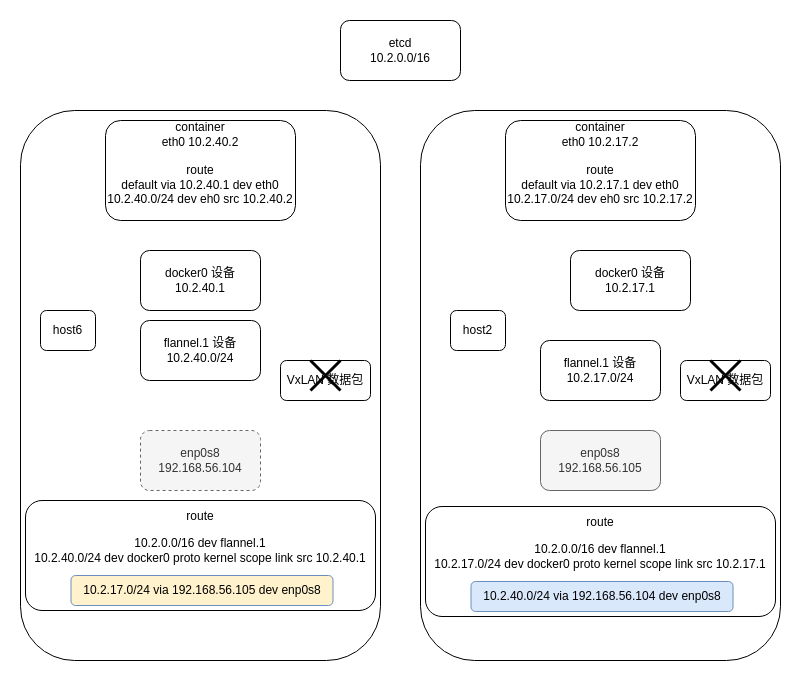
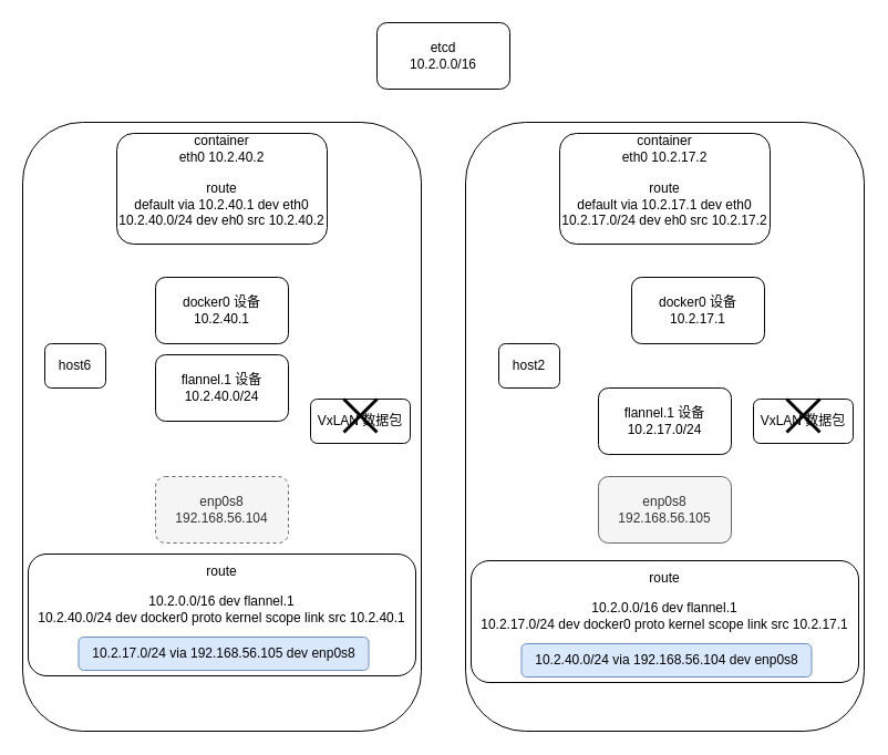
  <mxCell id="0" />
  <mxCell id="1" parent="0" />
  <mxCell id="2" value="" style="rounded=1;whiteSpace=wrap;html=1;" parent="1" vertex="1"><mxGeometry x="20" y="110" width="360" height="550" as="geometry" /></mxCell>
  <mxCell id="3" value="" style="rounded=1;whiteSpace=wrap;html=1;" vertex="1" parent="1"><mxGeometry x="25" y="500" width="350" height="110" as="geometry" /></mxCell>
  <mxCell id="4" value="" style="rounded=1;whiteSpace=wrap;html=1;strokeWidth=1;" parent="1" vertex="1"><mxGeometry x="420" y="110" width="360" height="550" as="geometry" /></mxCell>
  <mxCell id="5" value="etcd&lt;br&gt;10.2.0.0/16&lt;br&gt;" style="rounded=1;whiteSpace=wrap;html=1;" parent="1" vertex="1"><mxGeometry x="340" y="20" width="120" height="60" as="geometry" /></mxCell>
  <mxCell id="6" value="flannel.1 设备&lt;br&gt;10.2.40.0/24&lt;br&gt;" style="rounded=1;whiteSpace=wrap;html=1;" parent="1" vertex="1"><mxGeometry x="140" y="320" width="120" height="60" as="geometry" /></mxCell>
- <mxCell id="7" value="flannel.1 设备&lt;br&gt;10.2.17.0/24&lt;br&gt;" style="rounded=1;whiteSpace=wrap;html=1;" parent="1" vertex="1"><mxGeometry x="540" y="340" width="120" height="60" as="geometry" /></mxCell>
+ <mxCell id="7" value="flannel.1 设备&lt;br&gt;10.2.17.0/24&lt;br&gt;" style="rounded=1;whiteSpace=wrap;html=1;" parent="1" vertex="1"><mxGeometry x="540" y="350" width="120" height="60" as="geometry" /></mxCell>
  <mxCell id="8" value="docker0 设备&lt;br&gt;10.2.40.1&lt;br&gt;" style="rounded=1;whiteSpace=wrap;html=1;" parent="1" vertex="1"><mxGeometry x="140" y="250" width="120" height="60" as="geometry" /></mxCell>
  <mxCell id="9" value="docker0 设备&lt;br&gt;10.2.17.1&lt;br&gt;" style="rounded=1;whiteSpace=wrap;html=1;" parent="1" vertex="1"><mxGeometry x="570" y="250" width="120" height="60" as="geometry" /></mxCell>
  <mxCell id="10" value="&lt;div&gt;container&lt;/div&gt;&lt;div&gt;eth0 10.2.40.2&lt;/div&gt;&lt;div&gt;&lt;br&gt;&lt;/div&gt;&lt;div&gt;route&lt;/div&gt;&lt;div&gt;default via 10.2.40.1 dev eth0&lt;/div&gt;&lt;div&gt;10.2.40.0/24 dev eh0 src 10.2.40.2&lt;/div&gt;&lt;div&gt;&lt;br&gt;&lt;/div&gt;" style="rounded=1;whiteSpace=wrap;html=1;" parent="1" vertex="1"><mxGeometry x="105" y="120" width="190" height="100" as="geometry" /></mxCell>
  <mxCell id="11" value="&lt;div&gt;container&lt;/div&gt;&lt;div&gt;eth0 10.2.17.2&lt;/div&gt;&lt;div&gt;&lt;br&gt;&lt;/div&gt;&lt;div&gt;route&lt;/div&gt;&lt;div&gt;default via 10.2.17.1 dev eth0&lt;/div&gt;&lt;div&gt;10.2.17.0/24 dev eh0 src 10.2.17.2&lt;/div&gt;&lt;div&gt;&lt;br&gt;&lt;/div&gt;" style="rounded=1;whiteSpace=wrap;html=1;" parent="1" vertex="1"><mxGeometry x="505" y="120" width="190" height="100" as="geometry" /></mxCell>
  <mxCell id="12" value="enp0s8&lt;br&gt;192.168.56.104&lt;br&gt;" style="rounded=1;whiteSpace=wrap;html=1;fillColor=#f5f5f5;strokeColor=#666666;fontColor=#333333;dashed=1;" parent="1" vertex="1"><mxGeometry x="140" y="430" width="120" height="60" as="geometry" /></mxCell>
  <mxCell id="13" value="enp0s8&lt;br&gt;192.168.56.105&lt;br&gt;" style="rounded=1;whiteSpace=wrap;html=1;fillColor=#f5f5f5;strokeColor=#666666;fontColor=#333333;" parent="1" vertex="1"><mxGeometry x="540" y="430" width="120" height="60" as="geometry" /></mxCell>
  <mxCell id="14" value="host6&lt;br&gt;" style="rounded=1;whiteSpace=wrap;html=1;strokeWidth=1;" parent="1" vertex="1"><mxGeometry x="40" y="310" width="55" height="40" as="geometry" /></mxCell>
  <mxCell id="15" value="host2&lt;br&gt;" style="rounded=1;whiteSpace=wrap;html=1;" parent="1" vertex="1"><mxGeometry x="450" y="310" width="55" height="40" as="geometry" /></mxCell>
  <mxCell id="16" value="VxLAN 数据包" style="rounded=1;whiteSpace=wrap;html=1;" parent="1" vertex="1"><mxGeometry x="680" y="360" width="90" height="40" as="geometry" /></mxCell>
  <mxCell id="17" value="VxLAN 数据包" style="rounded=1;whiteSpace=wrap;html=1;" vertex="1" parent="1"><mxGeometry x="280" y="360" width="90" height="40" as="geometry" /></mxCell>
  <mxCell id="18" value="" style="shape=umlDestroy;whiteSpace=wrap;html=1;strokeWidth=3;" vertex="1" parent="1"><mxGeometry x="310" y="360" width="30" height="30" as="geometry" /></mxCell>
  <mxCell id="19" value="" style="shape=umlDestroy;whiteSpace=wrap;html=1;strokeWidth=3;" vertex="1" parent="1"><mxGeometry x="710" y="360" width="30" height="30" as="geometry" /></mxCell>
  <mxCell id="20" value="10.2.0.0/16 dev flannel.1&lt;br&gt;10.2.40.0/24 dev docker0 proto kernel scope link src 10.2.40.1&lt;br&gt;" style="rounded=1;whiteSpace=wrap;html=1;strokeColor=none;" vertex="1" parent="1"><mxGeometry x="29" y="530" width="342" height="40" as="geometry" /></mxCell>
- <mxCell id="21" value="&lt;span&gt;10.2.17.0/24 via 192.168.56.105 dev enp0s8&lt;/span&gt;&lt;br&gt;" style="rounded=1;whiteSpace=wrap;html=1;fillColor=#fff2cc;strokeColor=#6c8ebf;" vertex="1" parent="1"><mxGeometry x="70.5" y="575" width="262" height="30" as="geometry" /></mxCell>
+ <mxCell id="21" value="&lt;span&gt;10.2.17.0/24 via 192.168.56.105 dev enp0s8&lt;/span&gt;&lt;br&gt;" style="rounded=1;whiteSpace=wrap;html=1;fillColor=#dae8fc;strokeColor=#6c8ebf;" vertex="1" parent="1"><mxGeometry x="70.5" y="575" width="262" height="30" as="geometry" /></mxCell>
  <mxCell id="22" value="route" style="rounded=1;whiteSpace=wrap;html=1;strokeColor=none;" vertex="1" parent="1"><mxGeometry x="175" y="506" width="50" height="20" as="geometry" /></mxCell>
  <mxCell id="23" value="" style="rounded=1;whiteSpace=wrap;html=1;" vertex="1" parent="1"><mxGeometry x="425" y="506" width="350" height="110" as="geometry" /></mxCell>
  <mxCell id="24" value="&lt;div&gt;10.2.0.0/16 dev flannel.1&lt;/div&gt;&lt;div&gt;10.2.17.0/24 dev docker0 proto kernel scope link src 10.2.17.1&lt;/div&gt;" style="rounded=1;whiteSpace=wrap;html=1;strokeColor=none;" vertex="1" parent="1"><mxGeometry x="429" y="536" width="342" height="40" as="geometry" /></mxCell>
  <mxCell id="25" value="10.2.40.0/24 via 192.168.56.104 dev enp0s8&lt;br&gt;" style="rounded=1;whiteSpace=wrap;html=1;fillColor=#dae8fc;strokeColor=#6c8ebf;" vertex="1" parent="1"><mxGeometry x="470.5" y="581" width="262" height="30" as="geometry" /></mxCell>
  <mxCell id="26" value="route" style="rounded=1;whiteSpace=wrap;html=1;strokeColor=none;" vertex="1" parent="1"><mxGeometry x="575" y="512" width="50" height="20" as="geometry" /></mxCell>
